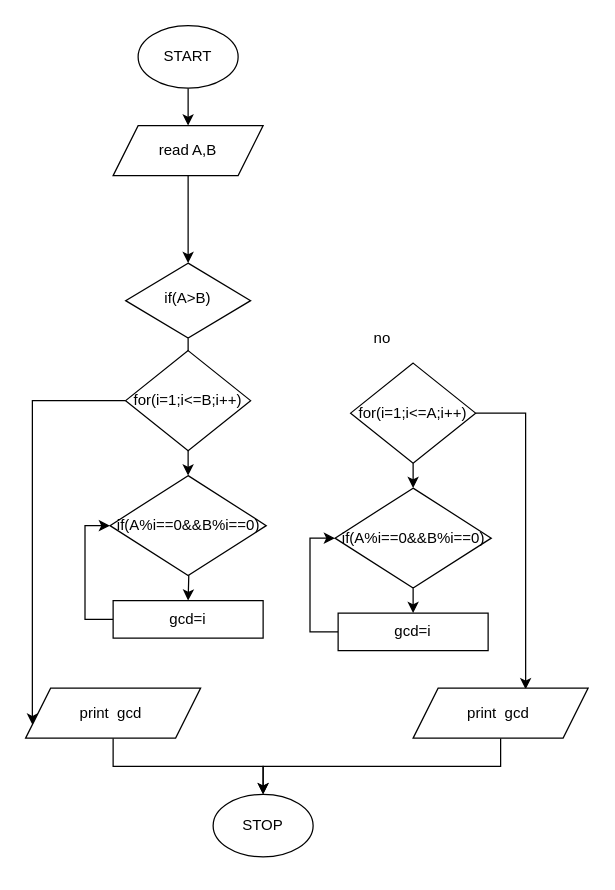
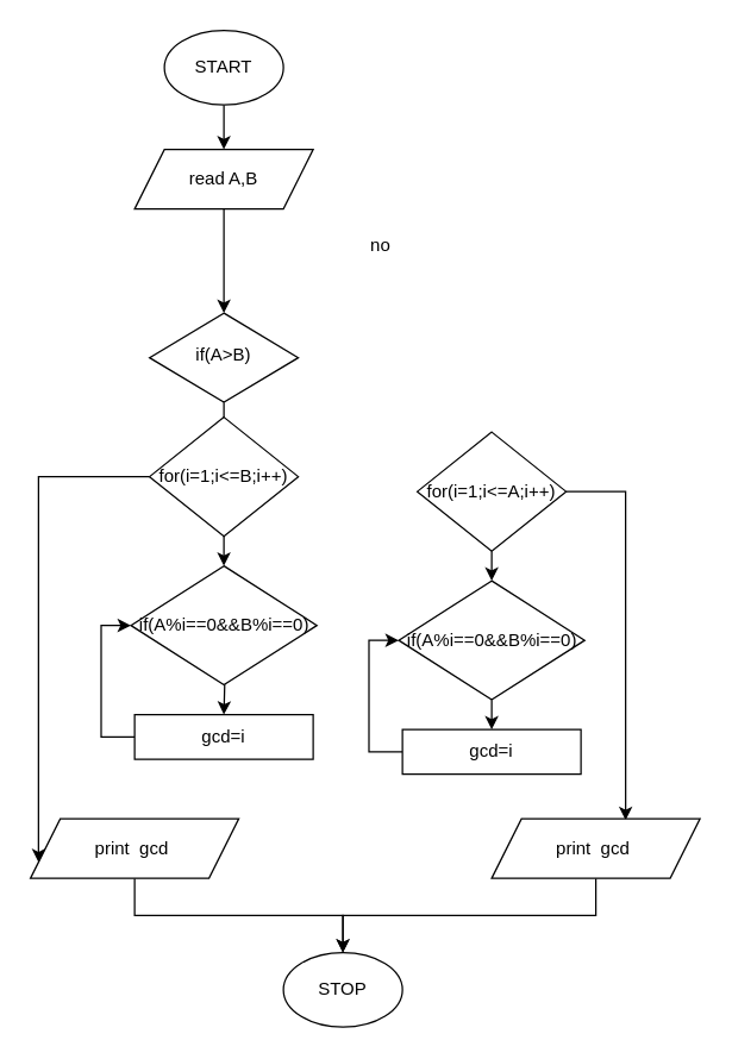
  <mxCell id="0" />
  <mxCell id="1" parent="0" />
  <mxCell id="2" style="edgeStyle=orthogonalEdgeStyle;rounded=0;orthogonalLoop=1;jettySize=auto;html=1;exitX=1;exitY=0.5;exitDx=0;exitDy=0;entryX=0.643;entryY=0.025;entryDx=0;entryDy=0;entryPerimeter=0;" edge="1" parent="1" source="20" target="27"><mxGeometry relative="1" as="geometry"><mxPoint x="420" y="442" as="targetPoint" /></mxGeometry></mxCell>
  <mxCell id="3" style="edgeStyle=orthogonalEdgeStyle;rounded=0;orthogonalLoop=1;jettySize=auto;html=1;exitX=0.5;exitY=1;exitDx=0;exitDy=0;" edge="1" parent="1" source="4"><mxGeometry relative="1" as="geometry"><mxPoint x="150" y="380" as="targetPoint" /></mxGeometry></mxCell>
  <mxCell id="4" value="if(A&amp;gt;B)" style="rhombus;whiteSpace=wrap;html=1;shadow=0;fontFamily=Helvetica;fontSize=12;align=center;strokeWidth=1;spacing=6;spacingTop=-4;" vertex="1" parent="1"><mxGeometry x="100" y="210" width="100" height="60" as="geometry" /></mxCell>
  <mxCell id="5" style="edgeStyle=orthogonalEdgeStyle;rounded=0;orthogonalLoop=1;jettySize=auto;html=1;entryX=0.5;entryY=0;entryDx=0;entryDy=0;" edge="1" parent="1" source="6"><mxGeometry relative="1" as="geometry"><mxPoint x="150" y="100" as="targetPoint" /></mxGeometry></mxCell>
  <mxCell id="6" value="START" style="ellipse;whiteSpace=wrap;html=1;" vertex="1" parent="1"><mxGeometry x="110" y="20" width="80" height="50" as="geometry" /></mxCell>
- <mxCell id="7" value="STOP" style="ellipse;whiteSpace=wrap;html=1;" vertex="1" parent="1"><mxGeometry x="170" y="635" width="80" height="50" as="geometry" /></mxCell>
+ <mxCell id="7" value="STOP" style="ellipse;whiteSpace=wrap;html=1;" vertex="1" parent="1"><mxGeometry x="190" y="640" width="80" height="50" as="geometry" /></mxCell>
  <mxCell id="8" style="edgeStyle=orthogonalEdgeStyle;rounded=0;orthogonalLoop=1;jettySize=auto;html=1;exitX=0.5;exitY=1;exitDx=0;exitDy=0;entryX=0.5;entryY=0;entryDx=0;entryDy=0;" edge="1" parent="1" source="9" target="4"><mxGeometry relative="1" as="geometry" /></mxCell>
  <mxCell id="9" value="&lt;span&gt;read A,B&lt;/span&gt;" style="shape=parallelogram;perimeter=parallelogramPerimeter;whiteSpace=wrap;html=1;fixedSize=1;" vertex="1" parent="1"><mxGeometry x="90" y="100" width="120" height="40" as="geometry" /></mxCell>
- <mxCell id="10" value="no" style="text;html=1;align=center;verticalAlign=middle;resizable=0;points=[];autosize=1;" vertex="1" parent="1"><mxGeometry x="290" y="260" width="30" height="20" as="geometry" /></mxCell>
+ <mxCell id="10" value="no" style="text;html=1;align=center;verticalAlign=middle;resizable=0;points=[];autosize=1;" vertex="1" parent="1"><mxGeometry x="240" y="155" width="30" height="20" as="geometry" /></mxCell>
  <mxCell id="11" value="yes" style="text;html=1;align=center;verticalAlign=middle;resizable=0;points=[];autosize=1;" vertex="1" parent="1"><mxGeometry x="150" y="320" width="30" height="20" as="geometry" /></mxCell>
  <mxCell id="12" style="edgeStyle=orthogonalEdgeStyle;rounded=0;orthogonalLoop=1;jettySize=auto;html=1;exitX=0;exitY=0.5;exitDx=0;exitDy=0;entryX=0;entryY=0.5;entryDx=0;entryDy=0;" edge="1" parent="1" source="13" target="21"><mxGeometry relative="1" as="geometry" /></mxCell>
  <mxCell id="13" value="gcd=i" style="rounded=0;whiteSpace=wrap;html=1;" vertex="1" parent="1"><mxGeometry x="90" y="480" width="120" height="30" as="geometry" /></mxCell>
  <mxCell id="14" style="edgeStyle=orthogonalEdgeStyle;rounded=0;orthogonalLoop=1;jettySize=auto;html=1;exitX=0.5;exitY=1;exitDx=0;exitDy=0;entryX=0.5;entryY=0;entryDx=0;entryDy=0;" edge="1" parent="1" target="13"><mxGeometry relative="1" as="geometry"><mxPoint x="150" y="440" as="sourcePoint" /></mxGeometry></mxCell>
  <mxCell id="15" style="edgeStyle=orthogonalEdgeStyle;rounded=0;orthogonalLoop=1;jettySize=auto;html=1;exitX=0.5;exitY=1;exitDx=0;exitDy=0;entryX=0.5;entryY=0;entryDx=0;entryDy=0;" edge="1" parent="1" source="16" target="7"><mxGeometry relative="1" as="geometry" /></mxCell>
  <mxCell id="16" value="&lt;span&gt;print&amp;nbsp; gcd&amp;nbsp;&lt;/span&gt;" style="shape=parallelogram;perimeter=parallelogramPerimeter;whiteSpace=wrap;html=1;fixedSize=1;" vertex="1" parent="1"><mxGeometry x="20" y="550" width="140" height="40" as="geometry" /></mxCell>
  <mxCell id="17" style="edgeStyle=orthogonalEdgeStyle;rounded=0;orthogonalLoop=1;jettySize=auto;html=1;exitX=0;exitY=0.5;exitDx=0;exitDy=0;entryX=0;entryY=0.75;entryDx=0;entryDy=0;" edge="1" parent="1" source="18" target="16"><mxGeometry relative="1" as="geometry" /></mxCell>
  <mxCell id="18" value="for(i=1;i&amp;lt;=B;i++)" style="rhombus;whiteSpace=wrap;html=1;" vertex="1" parent="1"><mxGeometry x="100" y="280" width="100" height="80" as="geometry" /></mxCell>
  <mxCell id="19" style="edgeStyle=orthogonalEdgeStyle;rounded=0;orthogonalLoop=1;jettySize=auto;html=1;exitX=0.5;exitY=1;exitDx=0;exitDy=0;entryX=0.5;entryY=0;entryDx=0;entryDy=0;" edge="1" parent="1" source="20"><mxGeometry relative="1" as="geometry"><mxPoint x="330" y="390" as="targetPoint" /></mxGeometry></mxCell>
  <mxCell id="20" value="&lt;span&gt;for(i=1;i&amp;lt;=A;i++)&lt;/span&gt;" style="rhombus;whiteSpace=wrap;html=1;" vertex="1" parent="1"><mxGeometry x="280" y="290" width="100" height="80" as="geometry" /></mxCell>
  <mxCell id="21" value="&lt;span&gt;if(A%i==0&amp;amp;&amp;amp;B%i==0)&lt;/span&gt;" style="rhombus;whiteSpace=wrap;html=1;" vertex="1" parent="1"><mxGeometry x="87.5" y="380" width="125" height="80" as="geometry" /></mxCell>
  <mxCell id="22" style="edgeStyle=orthogonalEdgeStyle;rounded=0;orthogonalLoop=1;jettySize=auto;html=1;exitX=0.5;exitY=1;exitDx=0;exitDy=0;entryX=0.5;entryY=0;entryDx=0;entryDy=0;" edge="1" parent="1" source="23" target="25"><mxGeometry relative="1" as="geometry" /></mxCell>
  <mxCell id="23" value="&lt;span&gt;if(A%i==0&amp;amp;&amp;amp;B%i==0)&lt;/span&gt;" style="rhombus;whiteSpace=wrap;html=1;" vertex="1" parent="1"><mxGeometry x="267.5" y="390" width="125" height="80" as="geometry" /></mxCell>
  <mxCell id="24" style="edgeStyle=orthogonalEdgeStyle;rounded=0;orthogonalLoop=1;jettySize=auto;html=1;exitX=0;exitY=0.5;exitDx=0;exitDy=0;entryX=0;entryY=0.5;entryDx=0;entryDy=0;" edge="1" parent="1" source="25" target="23"><mxGeometry relative="1" as="geometry" /></mxCell>
  <mxCell id="25" value="gcd=i" style="rounded=0;whiteSpace=wrap;html=1;" vertex="1" parent="1"><mxGeometry x="270" y="490" width="120" height="30" as="geometry" /></mxCell>
  <mxCell id="26" style="edgeStyle=orthogonalEdgeStyle;rounded=0;orthogonalLoop=1;jettySize=auto;html=1;exitX=0.5;exitY=1;exitDx=0;exitDy=0;" edge="1" parent="1" source="27" target="7"><mxGeometry relative="1" as="geometry" /></mxCell>
  <mxCell id="27" value="&lt;span&gt;print&amp;nbsp; gcd&amp;nbsp;&lt;/span&gt;" style="shape=parallelogram;perimeter=parallelogramPerimeter;whiteSpace=wrap;html=1;fixedSize=1;" vertex="1" parent="1"><mxGeometry x="330" y="550" width="140" height="40" as="geometry" /></mxCell>
